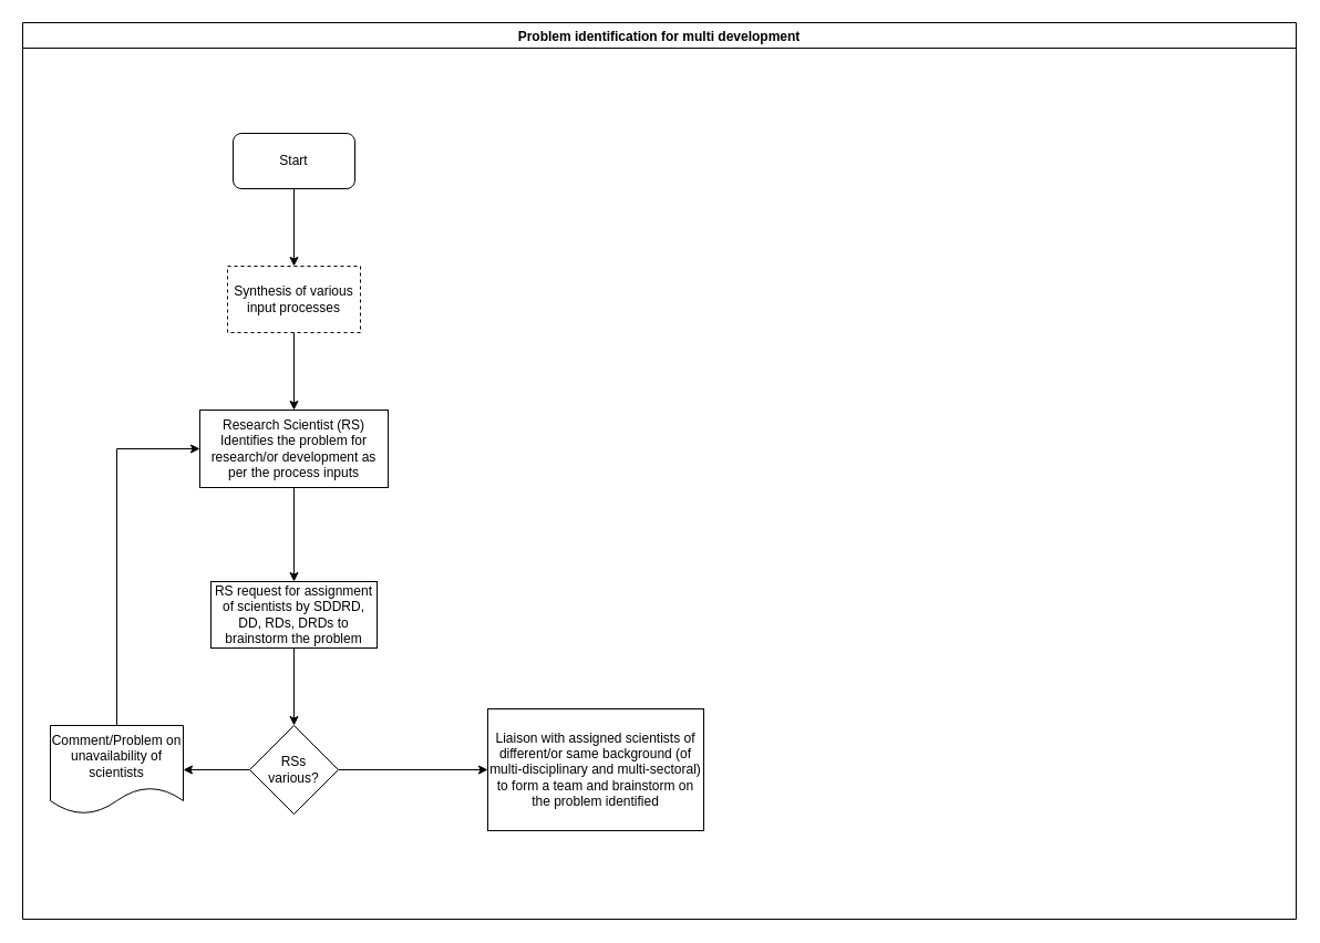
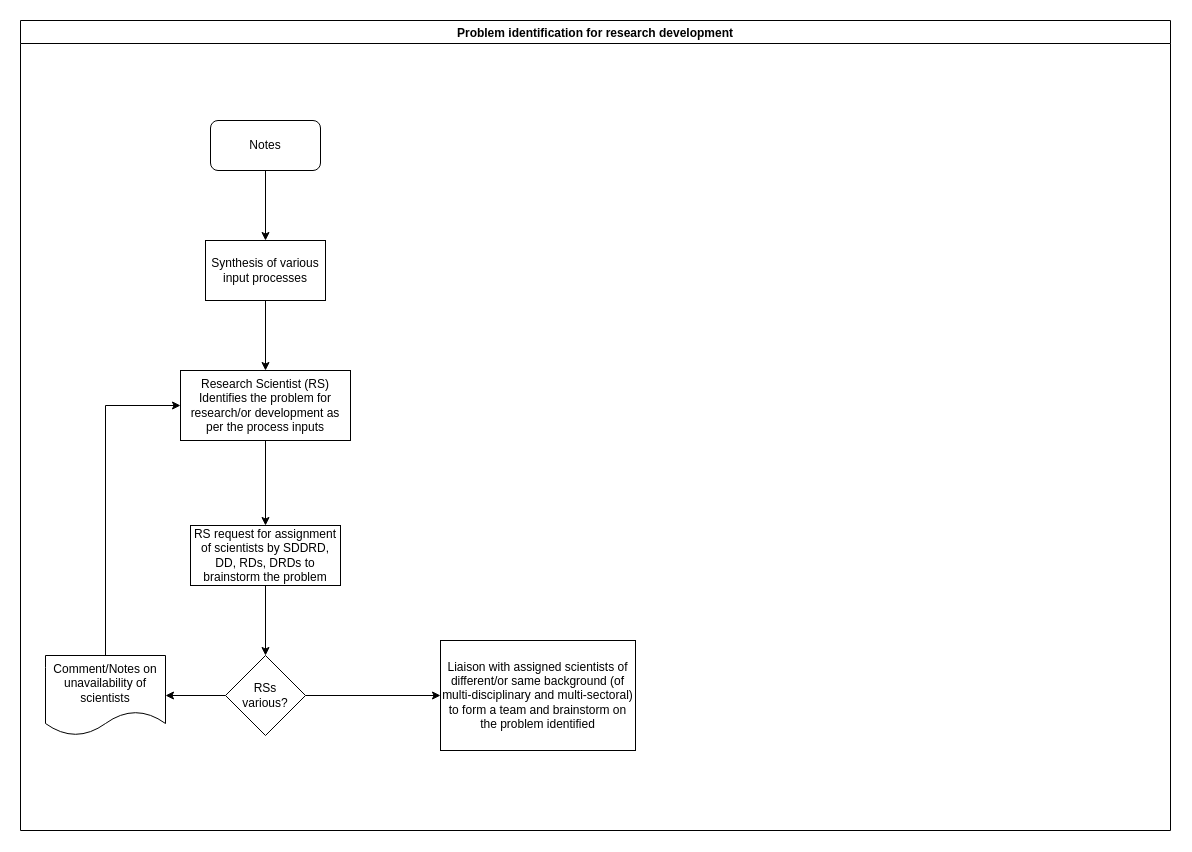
  <mxCell id="0" />
  <mxCell id="1" parent="0" />
- <mxCell id="2" value="Problem identification for multi development" style="swimlane;" vertex="1" parent="1"><mxGeometry x="20" y="20" width="1150" height="810" as="geometry" /></mxCell>
- <mxCell id="3" value="Start" style="rounded=1;whiteSpace=wrap;html=1;" vertex="1" parent="2"><mxGeometry x="190" y="100" width="110" height="50" as="geometry" /></mxCell>
- <mxCell id="4" value="Synthesis of various input processes" style="rounded=0;whiteSpace=wrap;html=1;dashed=1;" vertex="1" parent="2"><mxGeometry x="185" y="220" width="120" height="60" as="geometry" /></mxCell>
+ <mxCell id="2" value="Problem identification for research development" style="swimlane;" vertex="1" parent="1"><mxGeometry x="20" y="20" width="1150" height="810" as="geometry" /></mxCell>
+ <mxCell id="3" value="Notes" style="rounded=1;whiteSpace=wrap;html=1;" vertex="1" parent="2"><mxGeometry x="190" y="100" width="110" height="50" as="geometry" /></mxCell>
+ <mxCell id="4" value="Synthesis of various input processes" style="rounded=0;whiteSpace=wrap;html=1;" vertex="1" parent="2"><mxGeometry x="185" y="220" width="120" height="60" as="geometry" /></mxCell>
  <mxCell id="5" value="" style="edgeStyle=orthogonalEdgeStyle;rounded=0;orthogonalLoop=1;jettySize=auto;html=1;entryX=0.5;entryY=0;entryDx=0;entryDy=0;" edge="1" parent="2" source="3" target="4"><mxGeometry relative="1" as="geometry"><mxPoint x="245" y="215" as="targetPoint" /></mxGeometry></mxCell>
  <mxCell id="6" value="Liaison with assigned scientists of different/or same background (of multi-disciplinary and multi-sectoral) to form a team and brainstorm on the problem identified" style="whiteSpace=wrap;html=1;rounded=0;" vertex="1" parent="2"><mxGeometry x="420" y="620" width="195" height="110" as="geometry" /></mxCell>
  <mxCell id="7" value="" style="edgeStyle=orthogonalEdgeStyle;rounded=0;orthogonalLoop=1;jettySize=auto;html=1;" edge="1" parent="1" source="8" target="11"><mxGeometry relative="1" as="geometry" /></mxCell>
  <mxCell id="8" value="Research Scientist (RS) Identifies the problem for research/or development as per the process inputs" style="whiteSpace=wrap;html=1;rounded=0;" vertex="1" parent="1"><mxGeometry x="180" y="370" width="170" height="70" as="geometry" /></mxCell>
  <mxCell id="9" value="" style="edgeStyle=orthogonalEdgeStyle;rounded=0;orthogonalLoop=1;jettySize=auto;html=1;" edge="1" parent="1" source="4" target="8"><mxGeometry relative="1" as="geometry" /></mxCell>
  <mxCell id="10" value="" style="edgeStyle=orthogonalEdgeStyle;rounded=0;orthogonalLoop=1;jettySize=auto;html=1;" edge="1" parent="1" source="11" target="14"><mxGeometry relative="1" as="geometry" /></mxCell>
  <mxCell id="11" value="RS request for assignment of scientists by SDDRD, DD, RDs, DRDs to brainstorm the problem" style="whiteSpace=wrap;html=1;rounded=0;" vertex="1" parent="1"><mxGeometry x="190" y="525" width="150" height="60" as="geometry" /></mxCell>
  <mxCell id="12" value="" style="edgeStyle=orthogonalEdgeStyle;rounded=0;orthogonalLoop=1;jettySize=auto;html=1;" edge="1" parent="1" source="14" target="16"><mxGeometry relative="1" as="geometry" /></mxCell>
  <mxCell id="13" value="" style="edgeStyle=orthogonalEdgeStyle;rounded=0;orthogonalLoop=1;jettySize=auto;html=1;" edge="1" parent="1" source="14" target="6"><mxGeometry relative="1" as="geometry" /></mxCell>
  <mxCell id="14" value="&lt;div&gt;RSs &lt;br&gt;&lt;/div&gt;&lt;div&gt;various?&lt;/div&gt;" style="rhombus;whiteSpace=wrap;html=1;rounded=0;" vertex="1" parent="1"><mxGeometry x="225" y="655" width="80" height="80" as="geometry" /></mxCell>
  <mxCell id="15" value="" style="edgeStyle=orthogonalEdgeStyle;rounded=0;orthogonalLoop=1;jettySize=auto;html=1;entryX=0;entryY=0.5;entryDx=0;entryDy=0;exitX=0.5;exitY=0;exitDx=0;exitDy=0;" edge="1" parent="1" source="16" target="8"><mxGeometry relative="1" as="geometry"><mxPoint x="100" y="550" as="targetPoint" /><Array as="points"><mxPoint x="105" y="405" /></Array></mxGeometry></mxCell>
- <mxCell id="16" value="Comment/Problem on unavailability of scientists" style="shape=document;whiteSpace=wrap;html=1;boundedLbl=1;rounded=0;" vertex="1" parent="1"><mxGeometry x="45" y="655" width="120" height="80" as="geometry" /></mxCell>
+ <mxCell id="16" value="Comment/Notes on unavailability of scientists" style="shape=document;whiteSpace=wrap;html=1;boundedLbl=1;rounded=0;" vertex="1" parent="1"><mxGeometry x="45" y="655" width="120" height="80" as="geometry" /></mxCell>
